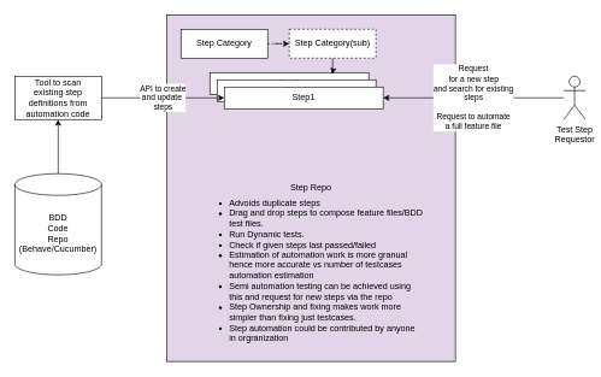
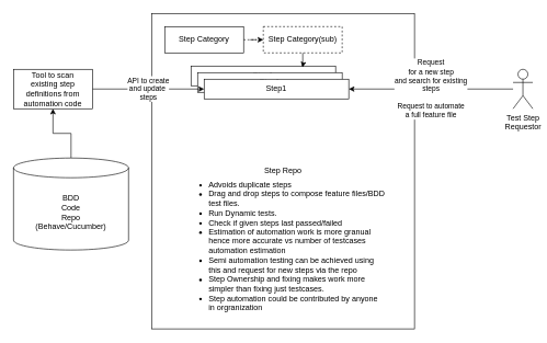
  <mxCell id="0" />
  <mxCell id="1" parent="0" />
- <mxCell id="2" value="Step Repo" style="rounded=0;whiteSpace=wrap;html=1;fillColor=#e1d5e7;" parent="1" vertex="1"><mxGeometry x="230" y="20" width="400" height="480" as="geometry" /></mxCell>
+ <mxCell id="2" value="Step Repo" style="rounded=0;whiteSpace=wrap;html=1;" parent="1" vertex="1"><mxGeometry x="230" y="20" width="400" height="480" as="geometry" /></mxCell>
  <mxCell id="3" value="Step1" style="rounded=0;whiteSpace=wrap;html=1;" vertex="1" parent="1"><mxGeometry x="290" y="100" width="220" height="30" as="geometry" /></mxCell>
  <mxCell id="4" value="Step1" style="rounded=0;whiteSpace=wrap;html=1;" vertex="1" parent="1"><mxGeometry x="300" y="110" width="220" height="30" as="geometry" /></mxCell>
  <mxCell id="5" value="Step1" style="rounded=0;whiteSpace=wrap;html=1;" vertex="1" parent="1"><mxGeometry x="310" y="120" width="220" height="30" as="geometry" /></mxCell>
  <mxCell id="6" value="&lt;ul&gt;&lt;li&gt;Advoids duplicate steps&lt;/li&gt;&lt;li&gt;Drag and drop steps to compose feature files/BDD test files.&lt;/li&gt;&lt;li&gt;Run Dynamic tests.&lt;/li&gt;&lt;li&gt;Check if given steps last passed/failed&lt;/li&gt;&lt;li&gt;Estimation of automation work is more granual hence more accurate vs number of testcases automation estimation&lt;/li&gt;&lt;li&gt;Semi automation testing can be achieved using this and request for new steps via the repo&lt;/li&gt;&lt;li&gt;Step Ownership and fixing makes work more simpler than fixing just testcases.&lt;/li&gt;&lt;li&gt;Step automation could be contributed by anyone in orgranization&lt;/li&gt;&lt;/ul&gt;" style="text;html=1;align=left;verticalAlign=top;whiteSpace=wrap;rounded=0;" vertex="1" parent="1"><mxGeometry x="274.63" y="255" width="310.75" height="210" as="geometry" /></mxCell>
  <mxCell id="7" value="API to create&lt;div&gt;and update&amp;nbsp;&lt;/div&gt;&lt;div&gt;steps&lt;/div&gt;" style="edgeStyle=orthogonalEdgeStyle;rounded=0;orthogonalLoop=1;jettySize=auto;html=1;" edge="1" parent="1" source="8" target="5"><mxGeometry relative="1" as="geometry" /></mxCell>
  <mxCell id="8" value="Tool to scan&lt;div&gt;existing step definitions from automation code&lt;/div&gt;" style="rounded=0;whiteSpace=wrap;html=1;" vertex="1" parent="1"><mxGeometry x="20" y="105" width="120" height="60" as="geometry" /></mxCell>
  <mxCell id="9" value="Request&lt;div&gt;for a new step&lt;/div&gt;&lt;div&gt;and search for existing&lt;/div&gt;&lt;div&gt;steps&lt;/div&gt;&lt;div&gt;&lt;br&gt;&lt;/div&gt;&lt;div&gt;Request to automate&lt;/div&gt;&lt;div&gt;a full feature file&lt;/div&gt;" style="edgeStyle=orthogonalEdgeStyle;rounded=0;orthogonalLoop=1;jettySize=auto;html=1;" edge="1" parent="1" source="10" target="5"><mxGeometry relative="1" as="geometry" /></mxCell>
  <mxCell id="10" value="Test Step&lt;div&gt;Requestor&lt;/div&gt;" style="shape=umlActor;verticalLabelPosition=bottom;verticalAlign=top;html=1;outlineConnect=0;" vertex="1" parent="1"><mxGeometry x="780" y="105" width="30" height="60" as="geometry" /></mxCell>
  <mxCell id="11" style="edgeStyle=orthogonalEdgeStyle;rounded=0;orthogonalLoop=1;jettySize=auto;html=1;entryX=0.5;entryY=1;entryDx=0;entryDy=0;" edge="1" parent="1" source="12" target="8"><mxGeometry relative="1" as="geometry" /></mxCell>
- <mxCell id="12" value="BDD&lt;div&gt;Code&lt;/div&gt;&lt;div&gt;Repo&lt;/div&gt;&lt;div&gt;(Behave/Cucumber)&lt;/div&gt;" style="shape=cylinder3;whiteSpace=wrap;html=1;boundedLbl=1;backgroundOutline=1;size=15;" vertex="1" parent="1"><mxGeometry x="20" y="240" width="120" height="140" as="geometry" /></mxCell>
+ <mxCell id="12" value="BDD&lt;div&gt;Code&lt;/div&gt;&lt;div&gt;Repo&lt;/div&gt;&lt;div&gt;(Behave/Cucumber)&lt;/div&gt;" style="shape=cylinder3;whiteSpace=wrap;html=1;boundedLbl=1;backgroundOutline=1;size=15;" vertex="1" parent="1"><mxGeometry x="20" y="240" width="175" height="140" as="geometry" /></mxCell>
  <mxCell id="13" style="edgeStyle=orthogonalEdgeStyle;rounded=0;orthogonalLoop=1;jettySize=auto;html=1;entryX=0;entryY=0.5;entryDx=0;entryDy=0;dashed=1;" edge="1" parent="1" source="14" target="15"><mxGeometry relative="1" as="geometry" /></mxCell>
  <mxCell id="14" value="Step Category" style="rounded=0;whiteSpace=wrap;html=1;" vertex="1" parent="1"><mxGeometry x="250" y="40" width="120" height="40" as="geometry" /></mxCell>
  <mxCell id="15" value="Step Category(sub)" style="rounded=0;whiteSpace=wrap;html=1;dashed=1;" vertex="1" parent="1"><mxGeometry x="400" y="40" width="120" height="40" as="geometry" /></mxCell>
  <mxCell id="16" style="edgeStyle=orthogonalEdgeStyle;rounded=0;orthogonalLoop=1;jettySize=auto;html=1;entryX=0.771;entryY=0.066;entryDx=0;entryDy=0;entryPerimeter=0;" edge="1" parent="1" source="15" target="3"><mxGeometry relative="1" as="geometry" /></mxCell>
